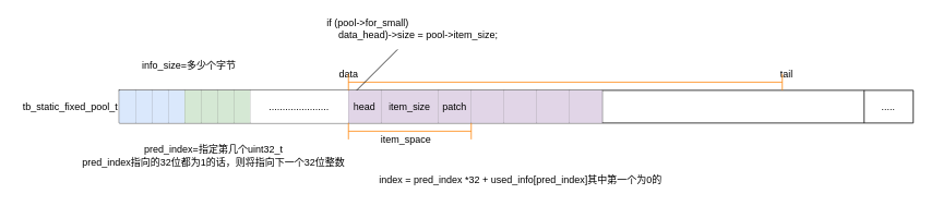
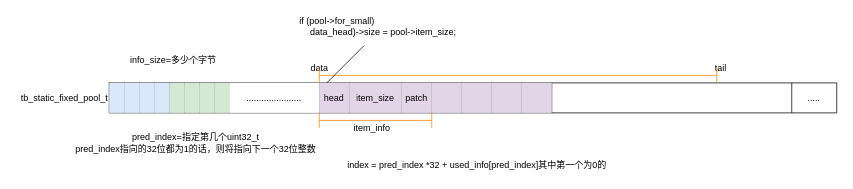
  <mxCell id="0" />
  <mxCell id="1" parent="0" />
  <mxCell id="2" value="" style="shape=table;html=1;whiteSpace=wrap;startSize=0;container=1;collapsible=0;childLayout=tableLayout;" vertex="1" parent="1"><mxGeometry x="145" y="110" width="970" height="40" as="geometry" /></mxCell>
  <mxCell id="3" value="" style="shape=partialRectangle;html=1;whiteSpace=wrap;collapsible=0;dropTarget=0;pointerEvents=0;fillColor=none;top=0;left=0;bottom=0;right=0;points=[[0,0.5],[1,0.5]];portConstraint=eastwest;" vertex="1" parent="2"><mxGeometry width="970" height="40" as="geometry" /></mxCell>
  <mxCell id="4" value="" style="shape=partialRectangle;html=1;whiteSpace=wrap;connectable=0;overflow=hidden;fillColor=#dae8fc;top=0;left=0;bottom=0;right=0;strokeColor=#6c8ebf;" vertex="1" parent="3"><mxGeometry width="20" height="40" as="geometry" /></mxCell>
  <mxCell id="5" value="" style="shape=partialRectangle;html=1;whiteSpace=wrap;connectable=0;overflow=hidden;fillColor=#dae8fc;top=0;left=0;bottom=0;right=0;strokeColor=#6c8ebf;" vertex="1" parent="3"><mxGeometry x="20" width="20" height="40" as="geometry" /></mxCell>
  <mxCell id="6" value="" style="shape=partialRectangle;html=1;whiteSpace=wrap;connectable=0;overflow=hidden;fillColor=#dae8fc;top=0;left=0;bottom=0;right=0;strokeColor=#6c8ebf;" vertex="1" parent="3"><mxGeometry x="40" width="20" height="40" as="geometry" /></mxCell>
  <mxCell id="7" value="" style="shape=partialRectangle;html=1;whiteSpace=wrap;connectable=0;overflow=hidden;fillColor=#dae8fc;top=0;left=0;bottom=0;right=0;strokeColor=#6c8ebf;" vertex="1" parent="3"><mxGeometry x="60" width="20" height="40" as="geometry" /></mxCell>
  <mxCell id="8" style="shape=partialRectangle;html=1;whiteSpace=wrap;connectable=0;overflow=hidden;fillColor=#d5e8d4;top=0;left=0;bottom=0;right=0;strokeColor=#82b366;" vertex="1" parent="3"><mxGeometry x="80" width="20" height="40" as="geometry" /></mxCell>
  <mxCell id="9" style="shape=partialRectangle;html=1;whiteSpace=wrap;connectable=0;overflow=hidden;fillColor=#d5e8d4;top=0;left=0;bottom=0;right=0;strokeColor=#82b366;" vertex="1" parent="3"><mxGeometry x="100" width="20" height="40" as="geometry" /></mxCell>
  <mxCell id="10" style="shape=partialRectangle;html=1;whiteSpace=wrap;connectable=0;overflow=hidden;fillColor=#d5e8d4;top=0;left=0;bottom=0;right=0;strokeColor=#82b366;" vertex="1" parent="3"><mxGeometry x="120" width="20" height="40" as="geometry" /></mxCell>
  <mxCell id="11" style="shape=partialRectangle;html=1;whiteSpace=wrap;connectable=0;overflow=hidden;fillColor=#d5e8d4;top=0;left=0;bottom=0;right=0;strokeColor=#82b366;" vertex="1" parent="3"><mxGeometry x="140" width="20" height="40" as="geometry" /></mxCell>
  <mxCell id="12" value="......................" style="shape=partialRectangle;html=1;whiteSpace=wrap;connectable=0;overflow=hidden;top=0;left=0;bottom=0;right=0;" vertex="1" parent="3"><mxGeometry x="160" width="120" height="40" as="geometry" /></mxCell>
  <mxCell id="13" value="head" style="shape=partialRectangle;html=1;whiteSpace=wrap;connectable=0;overflow=hidden;fillColor=#e1d5e7;top=0;left=0;bottom=0;right=0;strokeColor=#9673a6;" vertex="1" parent="3"><mxGeometry x="280" width="40" height="40" as="geometry" /></mxCell>
  <mxCell id="14" value="item_size" style="shape=partialRectangle;html=1;whiteSpace=wrap;connectable=0;overflow=hidden;fillColor=#e1d5e7;top=0;left=0;bottom=0;right=0;strokeColor=#9673a6;" vertex="1" parent="3"><mxGeometry x="320" width="70" height="40" as="geometry" /></mxCell>
  <mxCell id="15" value="patch" style="shape=partialRectangle;html=1;whiteSpace=wrap;connectable=0;overflow=hidden;fillColor=#e1d5e7;top=0;left=0;bottom=0;right=0;strokeColor=#9673a6;" vertex="1" parent="3"><mxGeometry x="390" width="40" height="40" as="geometry" /></mxCell>
  <mxCell id="16" style="shape=partialRectangle;html=1;whiteSpace=wrap;connectable=0;overflow=hidden;fillColor=#e1d5e7;top=0;left=0;bottom=0;right=0;strokeColor=#9673a6;" vertex="1" parent="3"><mxGeometry x="430" width="40" height="40" as="geometry" /></mxCell>
  <mxCell id="17" style="shape=partialRectangle;html=1;whiteSpace=wrap;connectable=0;overflow=hidden;fillColor=#e1d5e7;top=0;left=0;bottom=0;right=0;strokeColor=#9673a6;" vertex="1" parent="3"><mxGeometry x="470" width="40" height="40" as="geometry" /></mxCell>
  <mxCell id="18" style="shape=partialRectangle;html=1;whiteSpace=wrap;connectable=0;overflow=hidden;fillColor=#e1d5e7;top=0;left=0;bottom=0;right=0;strokeColor=#9673a6;" vertex="1" parent="3"><mxGeometry x="510" width="40" height="40" as="geometry" /></mxCell>
  <mxCell id="19" style="shape=partialRectangle;html=1;whiteSpace=wrap;connectable=0;overflow=hidden;fillColor=#e1d5e7;top=0;left=0;bottom=0;right=0;strokeColor=#9673a6;" vertex="1" parent="3"><mxGeometry x="550" width="40" height="40" as="geometry" /></mxCell>
  <mxCell id="20" style="shape=partialRectangle;html=1;whiteSpace=wrap;connectable=0;overflow=hidden;fillColor=none;top=0;left=0;bottom=0;right=0;" vertex="1" parent="3"><mxGeometry x="590" width="320" height="40" as="geometry" /></mxCell>
  <mxCell id="21" value="....." style="shape=partialRectangle;html=1;whiteSpace=wrap;connectable=0;overflow=hidden;fillColor=none;top=0;left=0;bottom=0;right=0;" vertex="1" parent="3"><mxGeometry x="910" width="60" height="40" as="geometry" /></mxCell>
  <mxCell id="22" value="info_size=多少个字节" style="text;html=1;align=center;verticalAlign=middle;resizable=0;points=[];autosize=1;" vertex="1" parent="1"><mxGeometry x="165" y="70" width="130" height="20" as="geometry" /></mxCell>
  <mxCell id="23" value="data" style="text;html=1;align=center;verticalAlign=middle;resizable=0;points=[];autosize=1;" vertex="1" parent="1"><mxGeometry x="405" y="80" width="40" height="20" as="geometry" /></mxCell>
  <mxCell id="24" value="tail" style="text;html=1;align=center;verticalAlign=middle;resizable=0;points=[];autosize=1;" vertex="1" parent="1"><mxGeometry x="945" y="80" width="30" height="20" as="geometry" /></mxCell>
  <mxCell id="25" value="pred_index=指定第几个uint32_t&lt;br&gt;pred_index指向的32位都为1的话，则将指向下一个32位整数" style="text;html=1;align=center;verticalAlign=middle;resizable=0;points=[];autosize=1;" vertex="1" parent="1"><mxGeometry x="90" y="175" width="340" height="30" as="geometry" /></mxCell>
  <mxCell id="26" value="" style="shape=crossbar;whiteSpace=wrap;html=1;rounded=1;shadow=0;glass=0;sketch=0;fillColor=none;gradientColor=none;strokeColor=#FF8000;" vertex="1" parent="1"><mxGeometry x="425" y="150" width="150" height="20" as="geometry" /></mxCell>
- <mxCell id="27" value="item_space" style="text;html=1;align=center;verticalAlign=middle;resizable=0;points=[];autosize=1;" vertex="1" parent="1"><mxGeometry x="455" y="160" width="80" height="20" as="geometry" /></mxCell>
+ <mxCell id="27" value="item_info" style="text;html=1;align=center;verticalAlign=middle;resizable=0;points=[];autosize=1;" vertex="1" parent="1"><mxGeometry x="455" y="160" width="80" height="20" as="geometry" /></mxCell>
  <mxCell id="28" value="" style="shape=crossbar;whiteSpace=wrap;html=1;rounded=1;shadow=0;glass=0;sketch=0;strokeColor=#FF8000;fillColor=none;gradientColor=none;" vertex="1" parent="1"><mxGeometry x="425" y="90" width="530" height="20" as="geometry" /></mxCell>
  <mxCell id="29" value="tb_static_fixed_pool_t" style="text;html=1;align=center;verticalAlign=middle;resizable=0;points=[];autosize=1;" vertex="1" parent="1"><mxGeometry x="20" y="120" width="130" height="20" as="geometry" /></mxCell>
  <mxCell id="30" value="index = pred_index *32 + used_info[pred_index]其中第一个为0的" style="text;html=1;align=center;verticalAlign=middle;resizable=0;points=[];autosize=1;" vertex="1" parent="1"><mxGeometry x="455" y="210" width="360" height="20" as="geometry" /></mxCell>
  <mxCell id="31" value="" style="endArrow=none;html=1;" edge="1" parent="1"><mxGeometry width="50" height="50" relative="1" as="geometry"><mxPoint x="435" y="110" as="sourcePoint" /><mxPoint x="485" y="60" as="targetPoint" /></mxGeometry></mxCell>
  <mxCell id="32" value="&lt;div&gt;if (pool-&amp;gt;for_small)&amp;nbsp;&lt;/div&gt;&lt;div&gt;&amp;nbsp; &amp;nbsp; &amp;nbsp; &amp;nbsp; &amp;nbsp; &amp;nbsp; &amp;nbsp; &amp;nbsp; &amp;nbsp; &amp;nbsp; &amp;nbsp; &amp;nbsp; &amp;nbsp; &amp;nbsp; &amp;nbsp; &amp;nbsp; &amp;nbsp; &amp;nbsp; data_head)-&amp;gt;size = pool-&amp;gt;item_size;&lt;/div&gt;" style="text;html=1;align=center;verticalAlign=middle;resizable=0;points=[];autosize=1;" vertex="1" parent="1"><mxGeometry x="285" y="20" width="330" height="30" as="geometry" /></mxCell>
